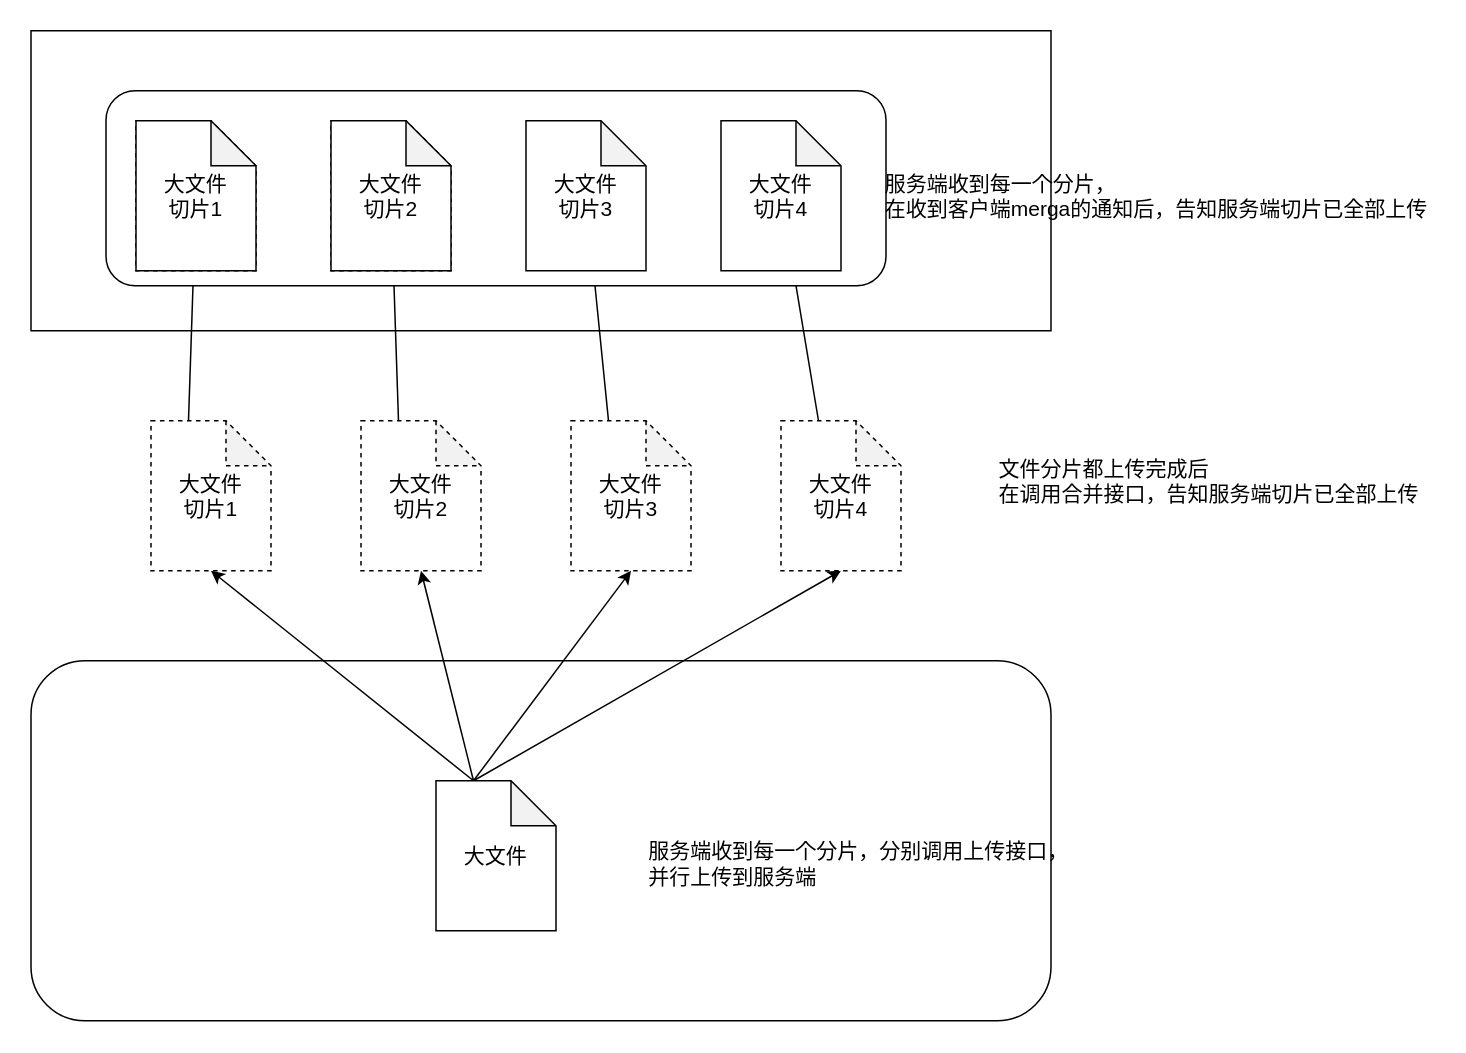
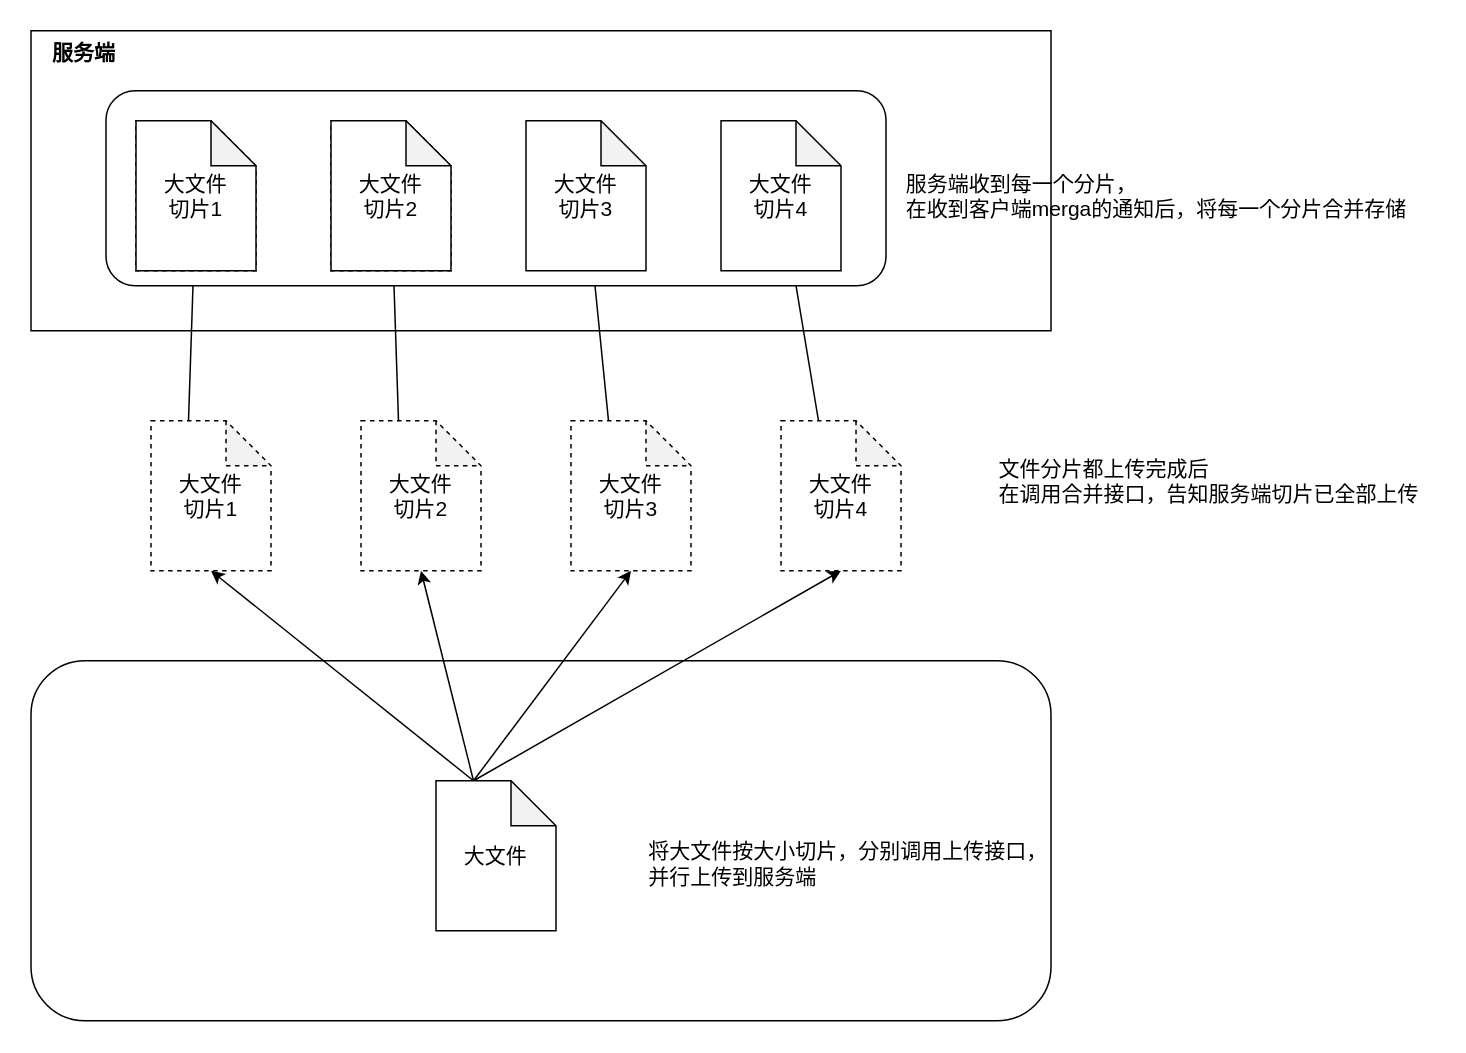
  <mxCell id="0" />
  <mxCell id="1" parent="0" />
  <mxCell id="2" value="" style="rounded=0;whiteSpace=wrap;html=1;" vertex="1" parent="1"><mxGeometry x="20" y="20" width="680" height="200" as="geometry" /></mxCell>
+ <mxCell id="3" value="服务端" style="text;html=1;align=center;verticalAlign=middle;resizable=0;points=[];autosize=1;strokeColor=none;fillColor=none;fontSize=14;fontStyle=1" vertex="1" parent="1"><mxGeometry x="20" y="20" width="70" height="30" as="geometry" /></mxCell>
  <mxCell id="4" value="" style="rounded=1;whiteSpace=wrap;html=1;fontSize=14;" vertex="1" parent="1"><mxGeometry x="20" y="440" width="680" height="240" as="geometry" /></mxCell>
  <mxCell id="5" style="edgeStyle=none;html=1;exitX=0;exitY=0;exitDx=25;exitDy=0;exitPerimeter=0;entryX=0.5;entryY=1;entryDx=0;entryDy=0;entryPerimeter=0;fontSize=14;" edge="1" parent="1" source="8" target="10"><mxGeometry relative="1" as="geometry" /></mxCell>
  <mxCell id="6" style="edgeStyle=none;html=1;entryX=0.5;entryY=1;entryDx=0;entryDy=0;entryPerimeter=0;fontSize=14;exitX=0;exitY=0;exitDx=25;exitDy=0;exitPerimeter=0;" edge="1" parent="1" source="8" target="12"><mxGeometry relative="1" as="geometry"><mxPoint x="320" y="510" as="sourcePoint" /></mxGeometry></mxCell>
  <mxCell id="7" style="edgeStyle=none;html=1;exitX=0;exitY=0;exitDx=25;exitDy=0;exitPerimeter=0;entryX=0.5;entryY=1;entryDx=0;entryDy=0;entryPerimeter=0;fontSize=14;" edge="1" parent="1" source="8" target="15"><mxGeometry relative="1" as="geometry" /></mxCell>
  <mxCell id="8" value="大文件" style="shape=note;whiteSpace=wrap;html=1;backgroundOutline=1;darkOpacity=0.05;fontSize=14;" vertex="1" parent="1"><mxGeometry x="290" y="520" width="80" height="100" as="geometry" /></mxCell>
  <mxCell id="9" style="edgeStyle=none;html=1;exitX=0;exitY=0;exitDx=25;exitDy=0;exitPerimeter=0;fontSize=14;" edge="1" parent="1" source="10" target="25"><mxGeometry relative="1" as="geometry" /></mxCell>
  <mxCell id="10" value="大文件&lt;br&gt;切片1" style="shape=note;whiteSpace=wrap;html=1;backgroundOutline=1;darkOpacity=0.05;fontSize=14;dashed=1;" vertex="1" parent="1"><mxGeometry x="100" y="280" width="80" height="100" as="geometry" /></mxCell>
  <mxCell id="11" style="edgeStyle=none;html=1;exitX=0;exitY=0;exitDx=25;exitDy=0;exitPerimeter=0;fontSize=14;" edge="1" parent="1" source="12" target="26"><mxGeometry relative="1" as="geometry" /></mxCell>
  <mxCell id="12" value="大文件&lt;br&gt;切片2" style="shape=note;whiteSpace=wrap;html=1;backgroundOutline=1;darkOpacity=0.05;fontSize=14;dashed=1;" vertex="1" parent="1"><mxGeometry x="240" y="280" width="80" height="100" as="geometry" /></mxCell>
  <mxCell id="13" style="edgeStyle=none;html=1;exitX=0;exitY=0;exitDx=25;exitDy=0;exitPerimeter=0;fontSize=14;" edge="1" parent="1" source="14" target="24"><mxGeometry relative="1" as="geometry" /></mxCell>
  <mxCell id="14" value="大文件&lt;br&gt;切片3" style="shape=note;whiteSpace=wrap;html=1;backgroundOutline=1;darkOpacity=0.05;fontSize=14;dashed=1;" vertex="1" parent="1"><mxGeometry x="380" y="280" width="80" height="100" as="geometry" /></mxCell>
  <mxCell id="15" value="大文件&lt;br&gt;切片4" style="shape=note;whiteSpace=wrap;html=1;backgroundOutline=1;darkOpacity=0.05;fontSize=14;dashed=1;" vertex="1" parent="1"><mxGeometry x="520" y="280" width="80" height="100" as="geometry" /></mxCell>
  <mxCell id="16" style="edgeStyle=none;html=1;exitX=0;exitY=0;exitDx=25;exitDy=0;exitPerimeter=0;fontSize=14;" edge="1" parent="1" source="15" target="23"><mxGeometry relative="1" as="geometry" /></mxCell>
  <mxCell id="17" style="edgeStyle=none;html=1;fontSize=14;exitX=0;exitY=0;exitDx=25;exitDy=0;exitPerimeter=0;entryX=0.5;entryY=1;entryDx=0;entryDy=0;entryPerimeter=0;" edge="1" parent="1" source="8" target="14"><mxGeometry relative="1" as="geometry"><mxPoint x="335" y="530" as="sourcePoint" /><mxPoint x="420" y="370" as="targetPoint" /></mxGeometry></mxCell>
- <mxCell id="18" value="服务端收到每一个分片，分别调用上传接口，&lt;br&gt;并行上传到服务端" style="text;html=1;align=left;verticalAlign=middle;resizable=0;points=[];autosize=1;strokeColor=none;fillColor=none;fontSize=14;" vertex="1" parent="1"><mxGeometry x="430" y="550" width="290" height="50" as="geometry" /></mxCell>
+ <mxCell id="18" value="将大文件按大小切片，分别调用上传接口，&lt;br&gt;并行上传到服务端" style="text;html=1;align=left;verticalAlign=middle;resizable=0;points=[];autosize=1;strokeColor=none;fillColor=none;fontSize=14;" vertex="1" parent="1"><mxGeometry x="430" y="550" width="290" height="50" as="geometry" /></mxCell>
  <mxCell id="19" value="&lt;div style=&quot;text-align: left;&quot;&gt;&lt;span style=&quot;background-color: initial;&quot;&gt;文件分片都上传完成后&lt;/span&gt;&lt;/div&gt;在调用合并接口，告知服务端切片已全部上传" style="text;html=1;align=center;verticalAlign=middle;resizable=0;points=[];autosize=1;strokeColor=none;fillColor=none;fontSize=14;" vertex="1" parent="1"><mxGeometry x="655" y="295" width="300" height="50" as="geometry" /></mxCell>
  <mxCell id="20" value="" style="rounded=1;whiteSpace=wrap;html=1;fontSize=14;" vertex="1" parent="1"><mxGeometry x="70" y="60" width="520" height="130" as="geometry" /></mxCell>
  <mxCell id="21" value="大文件&lt;br&gt;切片1" style="shape=note;whiteSpace=wrap;html=1;backgroundOutline=1;darkOpacity=0.05;fontSize=14;dashed=1;" vertex="1" parent="1"><mxGeometry x="90" y="80" width="80" height="100" as="geometry" /></mxCell>
  <mxCell id="22" value="大文件&lt;br&gt;切片2" style="shape=note;whiteSpace=wrap;html=1;backgroundOutline=1;darkOpacity=0.05;fontSize=14;dashed=1;" vertex="1" parent="1"><mxGeometry x="220" y="80" width="80" height="100" as="geometry" /></mxCell>
  <mxCell id="23" value="大文件&lt;br&gt;切片4" style="shape=note;whiteSpace=wrap;html=1;backgroundOutline=1;darkOpacity=0.05;fontSize=14;" vertex="1" parent="1"><mxGeometry x="480" y="80" width="80" height="100" as="geometry" /></mxCell>
  <mxCell id="24" value="大文件&lt;br&gt;切片3" style="shape=note;whiteSpace=wrap;html=1;backgroundOutline=1;darkOpacity=0.05;fontSize=14;" vertex="1" parent="1"><mxGeometry x="350" y="80" width="80" height="100" as="geometry" /></mxCell>
  <mxCell id="25" value="大文件&lt;br&gt;切片1" style="shape=note;whiteSpace=wrap;html=1;backgroundOutline=1;darkOpacity=0.05;fontSize=14;" vertex="1" parent="1"><mxGeometry x="90" y="80" width="80" height="100" as="geometry" /></mxCell>
  <mxCell id="26" value="大文件&lt;br&gt;切片2" style="shape=note;whiteSpace=wrap;html=1;backgroundOutline=1;darkOpacity=0.05;fontSize=14;" vertex="1" parent="1"><mxGeometry x="220" y="80" width="80" height="100" as="geometry" /></mxCell>
- <mxCell id="27" value="&lt;div style=&quot;text-align: left;&quot;&gt;&lt;span style=&quot;background-color: initial;&quot;&gt;服务端收到每一个分片，&lt;/span&gt;&lt;/div&gt;&lt;div style=&quot;text-align: left;&quot;&gt;&lt;span style=&quot;background-color: initial;&quot;&gt;在收到客户端merga的通知后，告知服务端切片已全部上传&lt;/span&gt;&lt;/div&gt;" style="text;html=1;align=center;verticalAlign=middle;resizable=0;points=[];autosize=1;strokeColor=none;fillColor=none;fontSize=14;" vertex="1" parent="1"><mxGeometry x="590" y="105" width="360" height="50" as="geometry" /></mxCell>
+ <mxCell id="27" value="&lt;div style=&quot;text-align: left;&quot;&gt;&lt;span style=&quot;background-color: initial;&quot;&gt;服务端收到每一个分片，&lt;/span&gt;&lt;/div&gt;&lt;div style=&quot;text-align: left;&quot;&gt;&lt;span style=&quot;background-color: initial;&quot;&gt;在收到客户端merga的通知后，将每一个分片合并存储&lt;/span&gt;&lt;/div&gt;" style="text;html=1;align=center;verticalAlign=middle;resizable=0;points=[];autosize=1;strokeColor=none;fillColor=none;fontSize=14;" vertex="1" parent="1"><mxGeometry x="590" y="105" width="360" height="50" as="geometry" /></mxCell>
